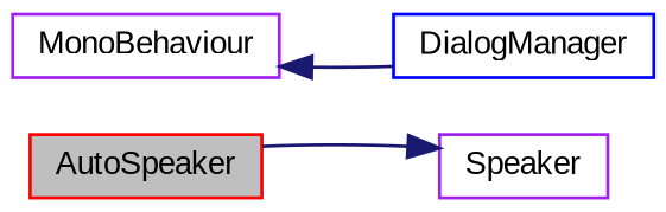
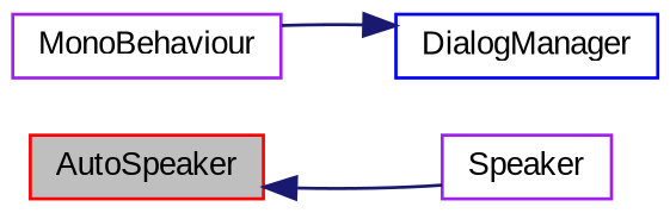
  digraph {
    fontname="Liberation Sans"
    rankdir=LR
    node [color=purple fillcolor=white fontname="Liberation Sans" fontsize=10 shape=record style=filled]
    edge [color=midnightblue dir=back fontname="Liberation Sans" fontsize=10 labelfontname=Helvetica labelfontsize=10 style=solid]
    n1 [color=red fillcolor=grey75 fontcolor=black height=0.2 label=AutoSpeaker width=0.4]
    n2 [height=0.2 label=Speaker width=0.4]
    n3 [height=0.2 label=MonoBehaviour width=0.4]
    n4 [color=blue height=0.2 label=DialogManager width=0.4]
-   n2 -> n1
-   n3 -> n4
+   n1 -> n2
+   n4 -> n3
  }
